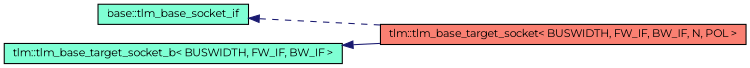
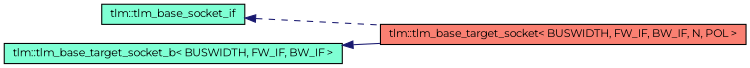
  digraph {
    rankdir=LR
    fontname=Montserrat
    node [color=black fillcolor=aquamarine fontname=Montserrat fontsize=10 shape=box style=filled]
    edge [color=midnightblue dir=back fontname=Montserrat fontsize=10 labelfontname=FreeSans labelfontsize=10]
    n1 [fillcolor=salmon fontcolor=black height=0.2 label="tlm::tlm_base_target_socket\< BUSWIDTH, FW_IF, BW_IF, N, POL \>" width=0.4]
-   n2 [height=0.2 label="base::tlm_base_socket_if" width=0.4]
+   n2 [height=0.2 label="tlm::tlm_base_socket_if" width=0.4]
    n3 [height=0.2 label="tlm::tlm_base_target_socket_b\< BUSWIDTH, FW_IF, BW_IF \>" width=0.4]
    n2 -> n1 [style=dashed]
    n3 -> n1 [style=solid]
  }
